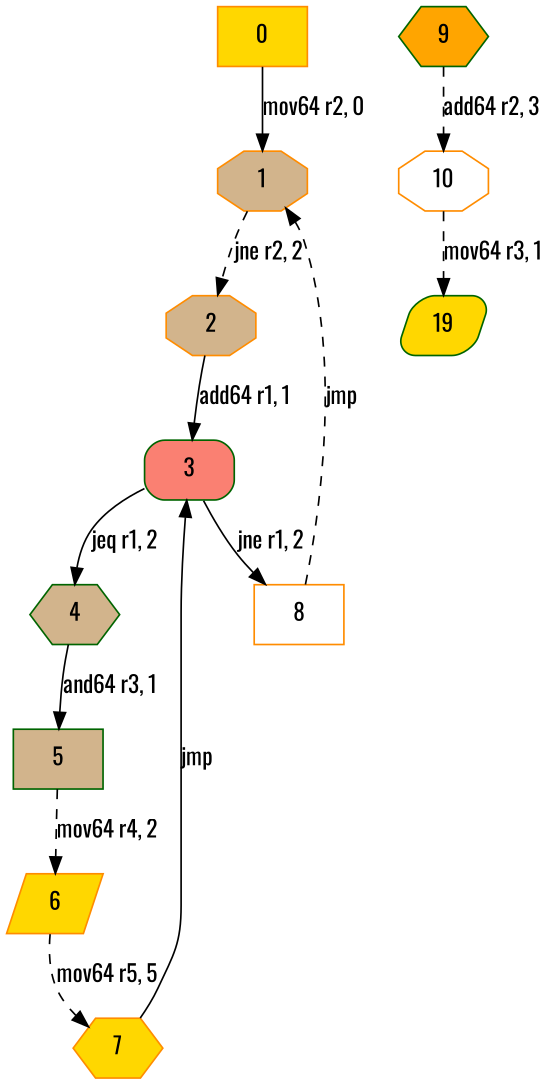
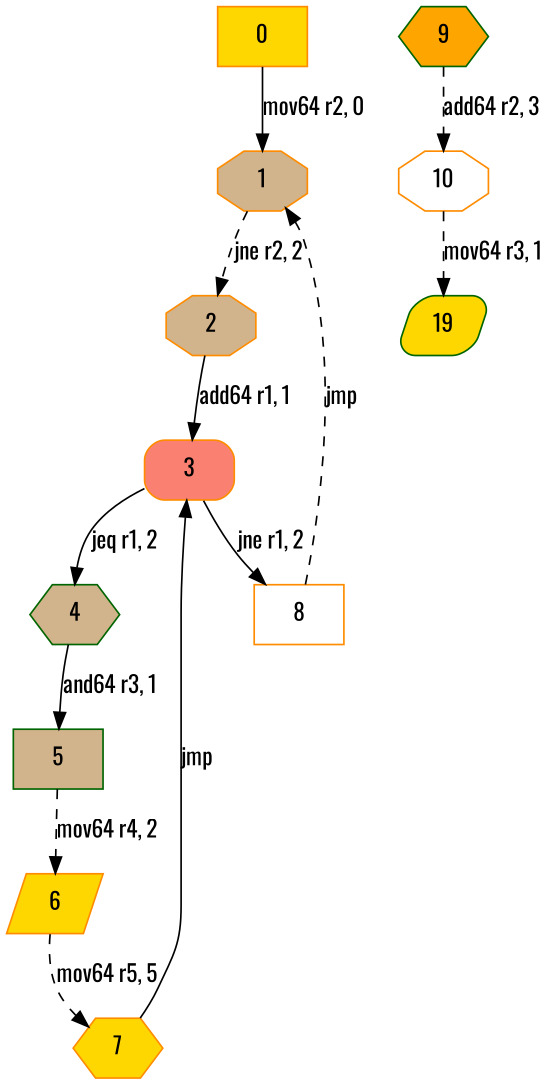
  digraph {
    fontname=Oswald
    node [color=darkorange fillcolor=tan fontname=Oswald shape=box style=filled]
    edge [fontname=Oswald style=dashed]
    1 [shape=octagon]
    2 [shape=octagon]
    0 [fillcolor=gold]
    9 [color=darkgreen fillcolor=orange shape=hexagon]
    10 [fillcolor=white shape=octagon]
-   3 [color=darkgreen fillcolor=salmon style="rounded,filled"]
+   3 [fillcolor=salmon style="rounded,filled"]
    n7 [color=darkgreen fillcolor=gold label=19 shape=parallelogram style="rounded,filled"]
    4 [color=darkgreen shape=hexagon]
    8 [fillcolor=white]
    5 [color=darkgreen]
    6 [fillcolor=gold shape=parallelogram]
    7 [fillcolor=gold shape=hexagon]
    1 -> 2 [label="jne r2, 2"]
    2 -> 3 [label="add64 r1, 1" style=solid]
    0 -> 1 [label="mov64 r2, 0" style=solid]
    9 -> 10 [label="add64 r2, 3"]
    10 -> n7 [label="mov64 r3, 1"]
    3 -> 4 [label="jeq r1, 2" style=solid]
    3 -> 8 [label="jne r1, 2" style=solid]
    4 -> 5 [label="and64 r3, 1" style=solid]
    8 -> 1 [label=jmp]
    5 -> 6 [label="mov64 r4, 2"]
    6 -> 7 [label="mov64 r5, 5"]
    7 -> 3 [label=jmp style=solid]
  }
